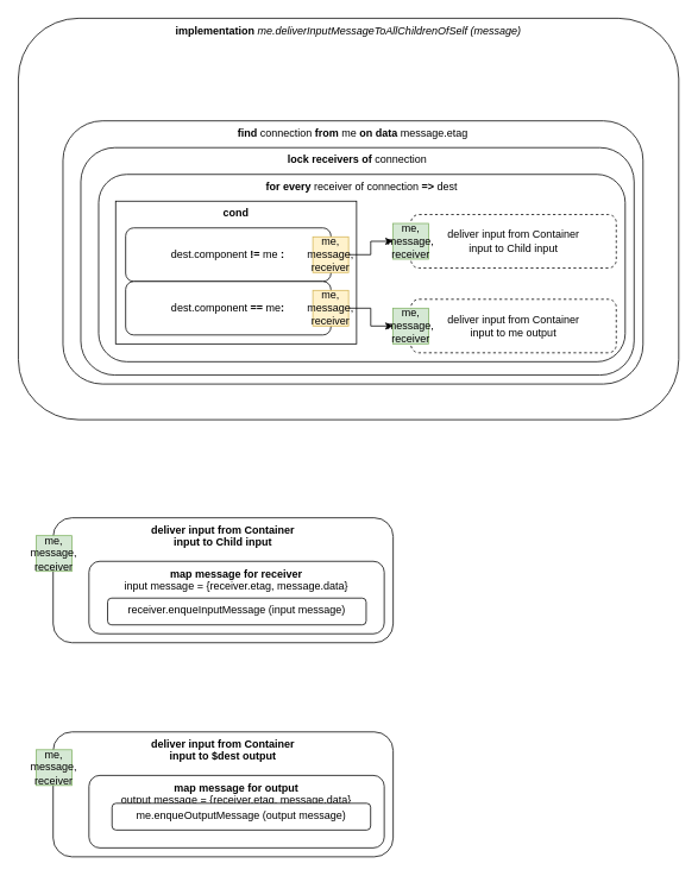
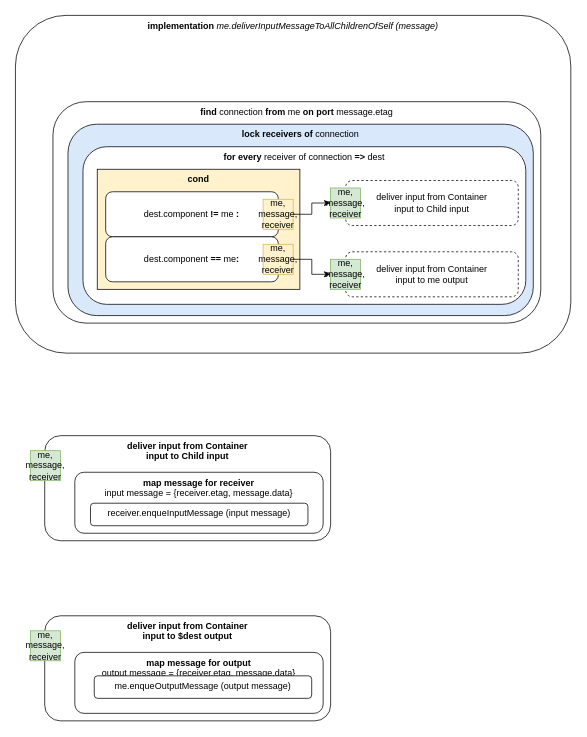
  <mxCell id="0" />
  <mxCell id="1" parent="0" />
  <mxCell id="2" value="&lt;b&gt;implementation &lt;/b&gt;&lt;i&gt;me.deliverInputMessageToAllChildrenOfSelf (message)&lt;/i&gt;" style="rounded=1;whiteSpace=wrap;html=1;verticalAlign=top;" parent="1" vertex="1"><mxGeometry x="20" y="20" width="740" height="450" as="geometry" /></mxCell>
- <mxCell id="3" value="&lt;b&gt;find &lt;/b&gt;connection &lt;b&gt;from&lt;/b&gt;&amp;nbsp;me &lt;b&gt;on data &lt;/b&gt;message.etag" style="rounded=1;whiteSpace=wrap;html=1;verticalAlign=top;" parent="1" vertex="1"><mxGeometry x="70" y="135" width="650" height="295" as="geometry" /></mxCell>
- <mxCell id="4" value="&lt;b&gt;lock receivers of &lt;/b&gt;connection" style="rounded=1;whiteSpace=wrap;html=1;verticalAlign=top;" parent="1" vertex="1"><mxGeometry x="90" y="165" width="620" height="255" as="geometry" /></mxCell>
+ <mxCell id="3" value="&lt;b&gt;find &lt;/b&gt;connection &lt;b&gt;from&lt;/b&gt;&amp;nbsp;me &lt;b&gt;on port &lt;/b&gt;message.etag" style="rounded=1;whiteSpace=wrap;html=1;verticalAlign=top;" parent="1" vertex="1"><mxGeometry x="70" y="135" width="650" height="295" as="geometry" /></mxCell>
+ <mxCell id="4" value="&lt;b&gt;lock receivers of &lt;/b&gt;connection" style="rounded=1;whiteSpace=wrap;html=1;verticalAlign=top;fillColor=#dae8fc;" parent="1" vertex="1"><mxGeometry x="90" y="165" width="620" height="255" as="geometry" /></mxCell>
  <mxCell id="5" value="&lt;b&gt;for every&lt;/b&gt; receiver of connection &lt;b&gt;=&amp;gt;&lt;/b&gt; dest" style="rounded=1;whiteSpace=wrap;html=1;verticalAlign=top;" parent="1" vertex="1"><mxGeometry x="110" y="195" width="590" height="210" as="geometry" /></mxCell>
- <mxCell id="6" value="&lt;b&gt;cond&lt;/b&gt;" style="rounded=0;whiteSpace=wrap;html=1;verticalAlign=top;" parent="1" vertex="1"><mxGeometry x="129" y="225" width="270" height="160" as="geometry" /></mxCell>
+ <mxCell id="6" value="&lt;b&gt;cond&lt;/b&gt;" style="rounded=0;whiteSpace=wrap;html=1;verticalAlign=top;fillColor=#fff2cc;" parent="1" vertex="1"><mxGeometry x="129" y="225" width="270" height="160" as="geometry" /></mxCell>
  <mxCell id="7" value="dest.component&lt;b&gt; != &lt;/b&gt;me&lt;b&gt; :&lt;/b&gt;" style="rounded=1;whiteSpace=wrap;html=1;" parent="1" vertex="1"><mxGeometry x="140.25" y="255" width="230" height="60" as="geometry" /></mxCell>
  <mxCell id="8" value="dest.component&lt;b&gt;&amp;nbsp;== &lt;/b&gt;me&lt;b&gt;:&lt;/b&gt;" style="rounded=1;whiteSpace=wrap;html=1;" parent="1" vertex="1"><mxGeometry x="140.25" y="315" width="230" height="60" as="geometry" /></mxCell>
  <mxCell id="9" style="edgeStyle=orthogonalEdgeStyle;rounded=0;orthogonalLoop=1;jettySize=auto;html=1;exitX=1;exitY=0.5;exitDx=0;exitDy=0;entryX=0;entryY=0.5;entryDx=0;entryDy=0;" parent="1" edge="1"><mxGeometry relative="1" as="geometry"><mxPoint x="367.75" y="260" as="sourcePoint" /></mxGeometry></mxCell>
  <mxCell id="10" style="edgeStyle=orthogonalEdgeStyle;rounded=0;orthogonalLoop=1;jettySize=auto;html=1;exitX=1;exitY=0.5;exitDx=0;exitDy=0;entryX=0;entryY=0.5;entryDx=0;entryDy=0;" parent="1" edge="1"><mxGeometry relative="1" as="geometry"><mxPoint x="421" y="340" as="targetPoint" /></mxGeometry></mxCell>
  <mxCell id="11" value="deliver input from Container &lt;br&gt;input to Child input" style="rounded=1;whiteSpace=wrap;html=1;dashed=1;" parent="1" vertex="1"><mxGeometry x="460" y="240" width="230" height="60" as="geometry" /></mxCell>
  <mxCell id="12" value="&lt;span&gt;deliver input from Container&lt;/span&gt;&lt;br&gt;&lt;span&gt;input to me output&lt;/span&gt;" style="rounded=1;whiteSpace=wrap;html=1;dashed=1;" parent="1" vertex="1"><mxGeometry x="460" y="335" width="230" height="60" as="geometry" /></mxCell>
  <mxCell id="13" value="&lt;b&gt;deliver input from Container &lt;br&gt;input to Child input&lt;/b&gt;" style="rounded=1;whiteSpace=wrap;html=1;verticalAlign=top;" parent="1" vertex="1"><mxGeometry x="59" y="580" width="381" height="140" as="geometry" /></mxCell>
  <mxCell id="14" value="&lt;b&gt;map message for receiver&lt;br&gt;&lt;/b&gt;input message = {receiver.etag, message.data}" style="rounded=1;whiteSpace=wrap;html=1;verticalAlign=top;" parent="1" vertex="1"><mxGeometry x="99.13" y="628.75" width="330.87" height="81.25" as="geometry" /></mxCell>
  <mxCell id="15" value="receiver.enqueInputMessage (input message)" style="rounded=1;whiteSpace=wrap;html=1;verticalAlign=top;" parent="1" vertex="1"><mxGeometry x="120" y="670" width="289.75" height="30" as="geometry" /></mxCell>
  <mxCell id="16" value="&lt;b&gt;deliver input from Container &lt;br&gt;input to $dest output&lt;/b&gt;" style="rounded=1;whiteSpace=wrap;html=1;verticalAlign=top;" parent="1" vertex="1"><mxGeometry x="59" y="820" width="381" height="140" as="geometry" /></mxCell>
  <mxCell id="17" value="&lt;b&gt;map message for output&lt;br&gt;&lt;/b&gt;output message = {receiver.etag, message.data}" style="rounded=1;whiteSpace=wrap;html=1;verticalAlign=top;" parent="1" vertex="1"><mxGeometry x="99.13" y="868.75" width="330.87" height="81.25" as="geometry" /></mxCell>
  <mxCell id="18" value="me.enqueOutputMessage (output message)" style="rounded=1;whiteSpace=wrap;html=1;verticalAlign=top;" parent="1" vertex="1"><mxGeometry x="125" y="900" width="289.75" height="30" as="geometry" /></mxCell>
  <mxCell id="19" style="edgeStyle=orthogonalEdgeStyle;rounded=0;orthogonalLoop=1;jettySize=auto;html=1;exitX=1;exitY=0.5;exitDx=0;exitDy=0;entryX=0;entryY=0.5;entryDx=0;entryDy=0;" parent="1" source="20" target="23" edge="1"><mxGeometry relative="1" as="geometry" /></mxCell>
  <mxCell id="20" value="me, message, receiver" style="whiteSpace=wrap;html=1;aspect=fixed;fillColor=#fff2cc;strokeColor=#d6b656;" parent="1" vertex="1"><mxGeometry x="350" y="265" width="40" height="40" as="geometry" /></mxCell>
  <mxCell id="21" style="edgeStyle=orthogonalEdgeStyle;rounded=0;orthogonalLoop=1;jettySize=auto;html=1;exitX=1;exitY=0.5;exitDx=0;exitDy=0;entryX=0;entryY=0.5;entryDx=0;entryDy=0;" parent="1" source="22" target="24" edge="1"><mxGeometry relative="1" as="geometry" /></mxCell>
  <mxCell id="22" value="me, message, receiver" style="whiteSpace=wrap;html=1;aspect=fixed;fillColor=#fff2cc;strokeColor=#d6b656;" parent="1" vertex="1"><mxGeometry x="350" y="325" width="40" height="40" as="geometry" /></mxCell>
  <mxCell id="23" value="me, message, receiver" style="whiteSpace=wrap;html=1;aspect=fixed;fillColor=#d5e8d4;strokeColor=#82b366;" parent="1" vertex="1"><mxGeometry x="439.75" y="250" width="40" height="40" as="geometry" /></mxCell>
  <mxCell id="24" value="me, message, receiver" style="whiteSpace=wrap;html=1;aspect=fixed;fillColor=#d5e8d4;strokeColor=#82b366;" parent="1" vertex="1"><mxGeometry x="439.75" y="345" width="40" height="40" as="geometry" /></mxCell>
  <mxCell id="25" value="me, message, receiver" style="whiteSpace=wrap;html=1;aspect=fixed;fillColor=#d5e8d4;strokeColor=#82b366;" parent="1" vertex="1"><mxGeometry x="40" y="600" width="40" height="40" as="geometry" /></mxCell>
  <mxCell id="26" value="me, message, receiver" style="whiteSpace=wrap;html=1;aspect=fixed;fillColor=#d5e8d4;strokeColor=#82b366;" parent="1" vertex="1"><mxGeometry x="40" y="840" width="40" height="40" as="geometry" /></mxCell>
